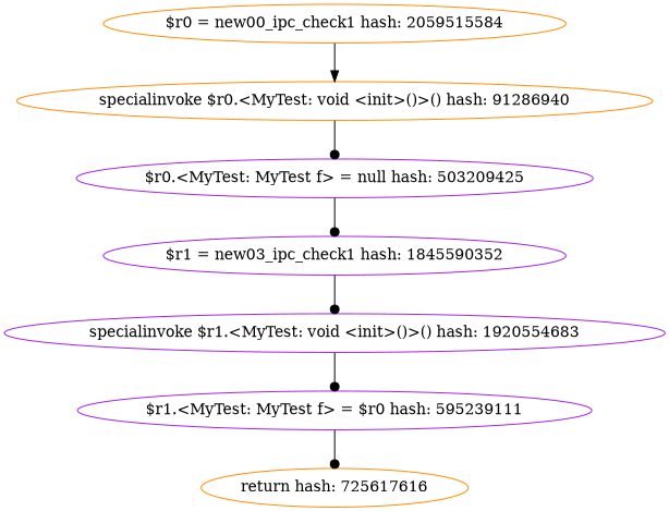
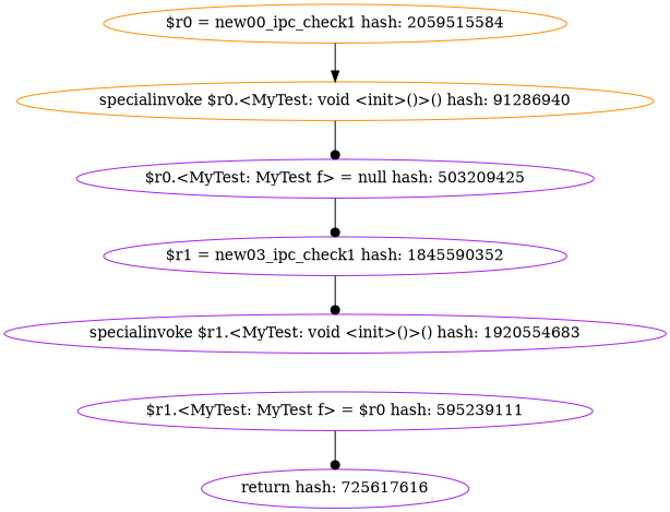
  digraph {
    node [color=purple]
    edge [arrowhead=dot]
    "$r0 = new00_ipc_check1 hash: 2059515584" [color=darkorange]
    "specialinvoke $r0.<MyTest: void <init>()>() hash: 91286940" [color=darkorange]
    "$r0.<MyTest: MyTest f> = null hash: 503209425"
    "$r1 = new03_ipc_check1 hash: 1845590352"
    "specialinvoke $r1.<MyTest: void <init>()>() hash: 1920554683"
    "$r1.<MyTest: MyTest f> = $r0 hash: 595239111"
-   "return hash: 725617616" [color=darkorange]
+   "return hash: 725617616"
    "$r0 = new00_ipc_check1 hash: 2059515584" -> "specialinvoke $r0.<MyTest: void <init>()>() hash: 91286940" [arrowhead=normal]
    "specialinvoke $r0.<MyTest: void <init>()>() hash: 91286940" -> "$r0.<MyTest: MyTest f> = null hash: 503209425"
    "$r0.<MyTest: MyTest f> = null hash: 503209425" -> "$r1 = new03_ipc_check1 hash: 1845590352"
    "$r1 = new03_ipc_check1 hash: 1845590352" -> "specialinvoke $r1.<MyTest: void <init>()>() hash: 1920554683"
-   "specialinvoke $r1.<MyTest: void <init>()>() hash: 1920554683" -> "$r1.<MyTest: MyTest f> = $r0 hash: 595239111"
    "$r1.<MyTest: MyTest f> = $r0 hash: 595239111" -> "return hash: 725617616"
  }
